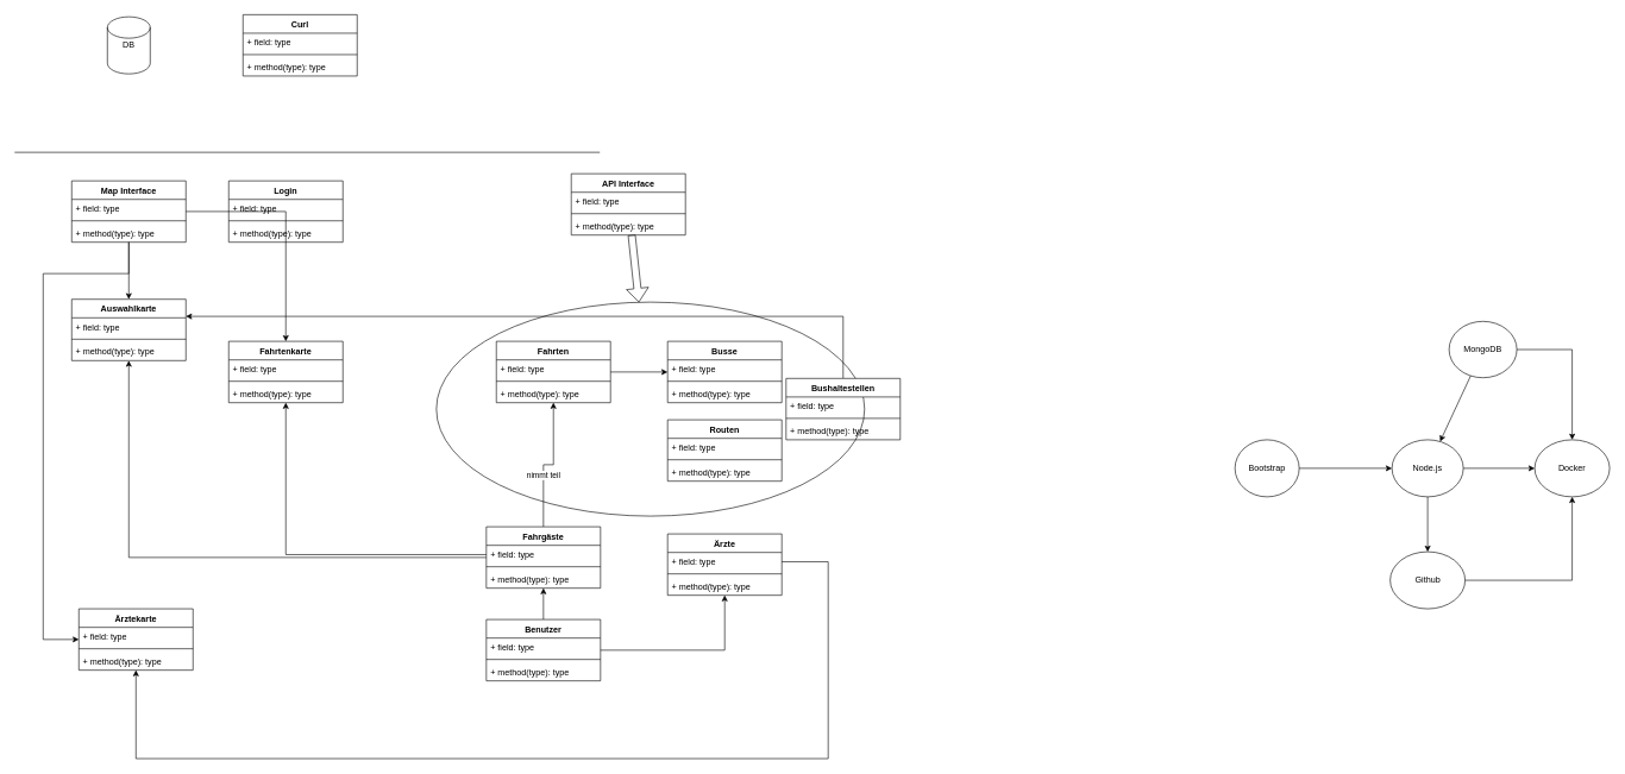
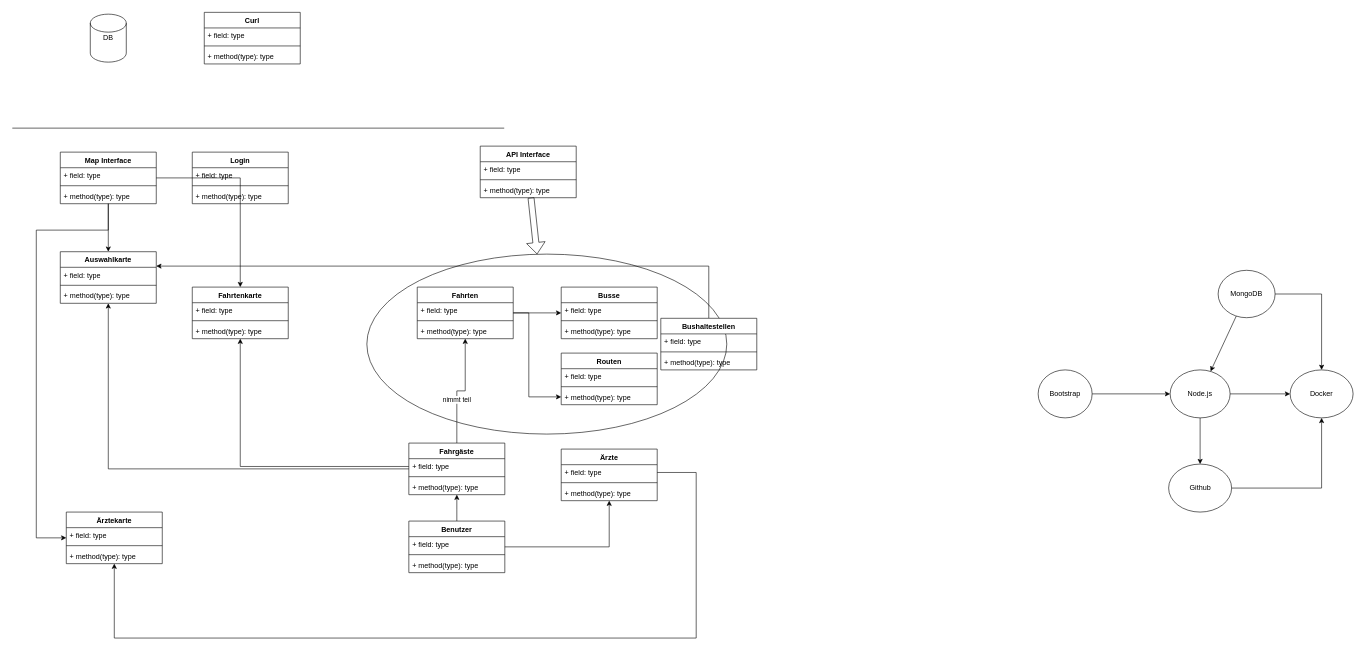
  <mxCell id="0" />
  <mxCell id="1" parent="0" />
  <mxCell id="2" value="" style="ellipse;whiteSpace=wrap;html=1;" vertex="1" parent="1"><mxGeometry x="611" y="423" width="600" height="300" as="geometry" /></mxCell>
  <mxCell id="3" value="DB" style="shape=cylinder2;whiteSpace=wrap;html=1;boundedLbl=1;backgroundOutline=1;size=15;" vertex="1" parent="1"><mxGeometry x="150" y="23" width="60" height="80" as="geometry" /></mxCell>
  <mxCell id="4" value="Curl" style="swimlane;fontStyle=1;align=center;verticalAlign=top;childLayout=stackLayout;horizontal=1;startSize=26;horizontalStack=0;resizeParent=1;resizeParentMax=0;resizeLast=0;collapsible=1;marginBottom=0;" vertex="1" parent="1"><mxGeometry x="340" y="20" width="160" height="86" as="geometry" /></mxCell>
  <mxCell id="5" value="+ field: type" style="text;strokeColor=none;fillColor=none;align=left;verticalAlign=top;spacingLeft=4;spacingRight=4;overflow=hidden;rotatable=0;points=[[0,0.5],[1,0.5]];portConstraint=eastwest;" vertex="1" parent="4"><mxGeometry y="26" width="160" height="26" as="geometry" /></mxCell>
  <mxCell id="6" value="" style="line;strokeWidth=1;fillColor=none;align=left;verticalAlign=middle;spacingTop=-1;spacingLeft=3;spacingRight=3;rotatable=0;labelPosition=right;points=[];portConstraint=eastwest;" vertex="1" parent="4"><mxGeometry y="52" width="160" height="8" as="geometry" /></mxCell>
  <mxCell id="7" value="+ method(type): type" style="text;strokeColor=none;fillColor=none;align=left;verticalAlign=top;spacingLeft=4;spacingRight=4;overflow=hidden;rotatable=0;points=[[0,0.5],[1,0.5]];portConstraint=eastwest;" vertex="1" parent="4"><mxGeometry y="60" width="160" height="26" as="geometry" /></mxCell>
  <mxCell id="8" value="" style="endArrow=none;html=1;" edge="1" parent="1"><mxGeometry width="50" height="50" relative="1" as="geometry"><mxPoint y="213" as="sourcePoint" x="20" /><mxPoint x="840" y="213" as="targetPoint" /></mxGeometry></mxCell>
  <mxCell id="9" value="" style="edgeStyle=orthogonalEdgeStyle;rounded=0;orthogonalLoop=1;jettySize=auto;html=1;" edge="1" parent="1" source="31" target="35"><mxGeometry relative="1" as="geometry" /></mxCell>
+ <mxCell id="10" value="" style="edgeStyle=orthogonalEdgeStyle;rounded=0;orthogonalLoop=1;jettySize=auto;html=1;" edge="1" parent="1" source="31" target="51"><mxGeometry relative="1" as="geometry"><Array as="points"><mxPoint x="881" y="521" /><mxPoint x="881" y="661" /></Array></mxGeometry></mxCell>
  <mxCell id="11" value="" style="edgeStyle=orthogonalEdgeStyle;rounded=0;orthogonalLoop=1;jettySize=auto;html=1;" edge="1" parent="1" source="47" target="39"><mxGeometry relative="1" as="geometry" /></mxCell>
  <mxCell id="12" value="" style="edgeStyle=orthogonalEdgeStyle;rounded=0;orthogonalLoop=1;jettySize=auto;html=1;" edge="1" parent="1" source="47" target="43"><mxGeometry relative="1" as="geometry"><Array as="points"><mxPoint x="761" y="848" /><mxPoint x="761" y="848" /></Array></mxGeometry></mxCell>
  <mxCell id="13" style="edgeStyle=orthogonalEdgeStyle;rounded=0;orthogonalLoop=1;jettySize=auto;html=1;" edge="1" parent="1" source="43" target="31"><mxGeometry relative="1" as="geometry" /></mxCell>
  <mxCell id="14" value="nimmt teil" style="edgeLabel;html=1;align=center;verticalAlign=middle;resizable=0;points=[];" vertex="1" connectable="0" parent="13"><mxGeometry x="-0.223" y="1" relative="1" as="geometry"><mxPoint as="offset" /></mxGeometry></mxCell>
  <mxCell id="15" style="edgeStyle=orthogonalEdgeStyle;rounded=0;orthogonalLoop=1;jettySize=auto;html=1;" edge="1" parent="1" source="43" target="27"><mxGeometry relative="1" as="geometry"><mxPoint x="170" y="756" as="targetPoint" /></mxGeometry></mxCell>
  <mxCell id="16" value="" style="edgeStyle=orthogonalEdgeStyle;rounded=0;orthogonalLoop=1;jettySize=auto;html=1;" edge="1" parent="1" source="19" target="27"><mxGeometry relative="1" as="geometry" /></mxCell>
  <mxCell id="17" style="edgeStyle=orthogonalEdgeStyle;rounded=0;orthogonalLoop=1;jettySize=auto;html=1;" edge="1" parent="1" source="19" target="65"><mxGeometry relative="1" as="geometry" /></mxCell>
  <mxCell id="18" style="edgeStyle=orthogonalEdgeStyle;rounded=0;orthogonalLoop=1;jettySize=auto;html=1;" edge="1" parent="1" source="19" target="70"><mxGeometry relative="1" as="geometry"><mxPoint x="70" y="873" as="targetPoint" /><Array as="points"><mxPoint x="180" y="383" /><mxPoint x="60" y="383" /><mxPoint x="60" y="896" /></Array></mxGeometry></mxCell>
  <mxCell id="19" value="Map Interface&#10;" style="swimlane;fontStyle=1;align=center;verticalAlign=top;childLayout=stackLayout;horizontal=1;startSize=26;horizontalStack=0;resizeParent=1;resizeParentMax=0;resizeLast=0;collapsible=1;marginBottom=0;" vertex="1" parent="1"><mxGeometry x="100" y="253" width="160" height="86" as="geometry" /></mxCell>
  <mxCell id="20" value="+ field: type" style="text;strokeColor=none;fillColor=none;align=left;verticalAlign=top;spacingLeft=4;spacingRight=4;overflow=hidden;rotatable=0;points=[[0,0.5],[1,0.5]];portConstraint=eastwest;" vertex="1" parent="19"><mxGeometry y="26" width="160" height="26" as="geometry" /></mxCell>
  <mxCell id="21" value="" style="line;strokeWidth=1;fillColor=none;align=left;verticalAlign=middle;spacingTop=-1;spacingLeft=3;spacingRight=3;rotatable=0;labelPosition=right;points=[];portConstraint=eastwest;" vertex="1" parent="19"><mxGeometry y="52" width="160" height="8" as="geometry" /></mxCell>
  <mxCell id="22" value="+ method(type): type" style="text;strokeColor=none;fillColor=none;align=left;verticalAlign=top;spacingLeft=4;spacingRight=4;overflow=hidden;rotatable=0;points=[[0,0.5],[1,0.5]];portConstraint=eastwest;" vertex="1" parent="19"><mxGeometry y="60" width="160" height="26" as="geometry" /></mxCell>
  <mxCell id="23" value="Login" style="swimlane;fontStyle=1;align=center;verticalAlign=top;childLayout=stackLayout;horizontal=1;startSize=26;horizontalStack=0;resizeParent=1;resizeParentMax=0;resizeLast=0;collapsible=1;marginBottom=0;" vertex="1" parent="1"><mxGeometry x="320" y="253" width="160" height="86" as="geometry" /></mxCell>
  <mxCell id="24" value="+ field: type" style="text;strokeColor=none;fillColor=none;align=left;verticalAlign=top;spacingLeft=4;spacingRight=4;overflow=hidden;rotatable=0;points=[[0,0.5],[1,0.5]];portConstraint=eastwest;" vertex="1" parent="23"><mxGeometry y="26" width="160" height="26" as="geometry" /></mxCell>
  <mxCell id="25" value="" style="line;strokeWidth=1;fillColor=none;align=left;verticalAlign=middle;spacingTop=-1;spacingLeft=3;spacingRight=3;rotatable=0;labelPosition=right;points=[];portConstraint=eastwest;" vertex="1" parent="23"><mxGeometry y="52" width="160" height="8" as="geometry" /></mxCell>
  <mxCell id="26" value="+ method(type): type" style="text;strokeColor=none;fillColor=none;align=left;verticalAlign=top;spacingLeft=4;spacingRight=4;overflow=hidden;rotatable=0;points=[[0,0.5],[1,0.5]];portConstraint=eastwest;" vertex="1" parent="23"><mxGeometry y="60" width="160" height="26" as="geometry" /></mxCell>
  <mxCell id="27" value="Auswahlkarte&#10;" style="swimlane;fontStyle=1;align=center;verticalAlign=top;childLayout=stackLayout;horizontal=1;startSize=26;horizontalStack=0;resizeParent=1;resizeParentMax=0;resizeLast=0;collapsible=1;marginBottom=0;" vertex="1" parent="1"><mxGeometry x="100" y="419" width="160" height="86" as="geometry" /></mxCell>
  <mxCell id="28" value="+ field: type" style="text;strokeColor=none;fillColor=none;align=left;verticalAlign=top;spacingLeft=4;spacingRight=4;overflow=hidden;rotatable=0;points=[[0,0.5],[1,0.5]];portConstraint=eastwest;" vertex="1" parent="27"><mxGeometry y="26" width="160" height="26" as="geometry" /></mxCell>
  <mxCell id="29" value="" style="line;strokeWidth=1;fillColor=none;align=left;verticalAlign=middle;spacingTop=-1;spacingLeft=3;spacingRight=3;rotatable=0;labelPosition=right;points=[];portConstraint=eastwest;" vertex="1" parent="27"><mxGeometry y="52" width="160" height="8" as="geometry" /></mxCell>
  <mxCell id="30" value="+ method(type): type" style="text;strokeColor=none;fillColor=none;align=left;verticalAlign=top;spacingLeft=4;spacingRight=4;overflow=hidden;rotatable=0;points=[[0,0.5],[1,0.5]];portConstraint=eastwest;" vertex="1" parent="27"><mxGeometry y="60" width="160" height="26" as="geometry" /></mxCell>
  <mxCell id="31" value="Fahrten" style="swimlane;fontStyle=1;align=center;verticalAlign=top;childLayout=stackLayout;horizontal=1;startSize=26;horizontalStack=0;resizeParent=1;resizeParentMax=0;resizeLast=0;collapsible=1;marginBottom=0;" vertex="1" parent="1"><mxGeometry x="695" y="478" width="160" height="86" as="geometry" /></mxCell>
  <mxCell id="32" value="+ field: type" style="text;strokeColor=none;fillColor=none;align=left;verticalAlign=top;spacingLeft=4;spacingRight=4;overflow=hidden;rotatable=0;points=[[0,0.5],[1,0.5]];portConstraint=eastwest;" vertex="1" parent="31"><mxGeometry y="26" width="160" height="26" as="geometry" /></mxCell>
  <mxCell id="33" value="" style="line;strokeWidth=1;fillColor=none;align=left;verticalAlign=middle;spacingTop=-1;spacingLeft=3;spacingRight=3;rotatable=0;labelPosition=right;points=[];portConstraint=eastwest;" vertex="1" parent="31"><mxGeometry y="52" width="160" height="8" as="geometry" /></mxCell>
  <mxCell id="34" value="+ method(type): type" style="text;strokeColor=none;fillColor=none;align=left;verticalAlign=top;spacingLeft=4;spacingRight=4;overflow=hidden;rotatable=0;points=[[0,0.5],[1,0.5]];portConstraint=eastwest;" vertex="1" parent="31"><mxGeometry y="60" width="160" height="26" as="geometry" /></mxCell>
  <mxCell id="35" value="Busse" style="swimlane;fontStyle=1;align=center;verticalAlign=top;childLayout=stackLayout;horizontal=1;startSize=26;horizontalStack=0;resizeParent=1;resizeParentMax=0;resizeLast=0;collapsible=1;marginBottom=0;" vertex="1" parent="1"><mxGeometry x="935" y="478" width="160" height="86" as="geometry" /></mxCell>
  <mxCell id="36" value="+ field: type" style="text;strokeColor=none;fillColor=none;align=left;verticalAlign=top;spacingLeft=4;spacingRight=4;overflow=hidden;rotatable=0;points=[[0,0.5],[1,0.5]];portConstraint=eastwest;" vertex="1" parent="35"><mxGeometry y="26" width="160" height="26" as="geometry" /></mxCell>
  <mxCell id="37" value="" style="line;strokeWidth=1;fillColor=none;align=left;verticalAlign=middle;spacingTop=-1;spacingLeft=3;spacingRight=3;rotatable=0;labelPosition=right;points=[];portConstraint=eastwest;" vertex="1" parent="35"><mxGeometry y="52" width="160" height="8" as="geometry" /></mxCell>
  <mxCell id="38" value="+ method(type): type" style="text;strokeColor=none;fillColor=none;align=left;verticalAlign=top;spacingLeft=4;spacingRight=4;overflow=hidden;rotatable=0;points=[[0,0.5],[1,0.5]];portConstraint=eastwest;" vertex="1" parent="35"><mxGeometry y="60" width="160" height="26" as="geometry" /></mxCell>
  <mxCell id="39" value="Ärzte" style="swimlane;fontStyle=1;align=center;verticalAlign=top;childLayout=stackLayout;horizontal=1;startSize=26;horizontalStack=0;resizeParent=1;resizeParentMax=0;resizeLast=0;collapsible=1;marginBottom=0;" vertex="1" parent="1"><mxGeometry x="935" y="748" width="160" height="86" as="geometry" /></mxCell>
  <mxCell id="40" value="+ field: type" style="text;strokeColor=none;fillColor=none;align=left;verticalAlign=top;spacingLeft=4;spacingRight=4;overflow=hidden;rotatable=0;points=[[0,0.5],[1,0.5]];portConstraint=eastwest;" vertex="1" parent="39"><mxGeometry y="26" width="160" height="26" as="geometry" /></mxCell>
  <mxCell id="41" value="" style="line;strokeWidth=1;fillColor=none;align=left;verticalAlign=middle;spacingTop=-1;spacingLeft=3;spacingRight=3;rotatable=0;labelPosition=right;points=[];portConstraint=eastwest;" vertex="1" parent="39"><mxGeometry y="52" width="160" height="8" as="geometry" /></mxCell>
  <mxCell id="42" value="+ method(type): type" style="text;strokeColor=none;fillColor=none;align=left;verticalAlign=top;spacingLeft=4;spacingRight=4;overflow=hidden;rotatable=0;points=[[0,0.5],[1,0.5]];portConstraint=eastwest;" vertex="1" parent="39"><mxGeometry y="60" width="160" height="26" as="geometry" /></mxCell>
  <mxCell id="43" value="Fahrgäste" style="swimlane;fontStyle=1;align=center;verticalAlign=top;childLayout=stackLayout;horizontal=1;startSize=26;horizontalStack=0;resizeParent=1;resizeParentMax=0;resizeLast=0;collapsible=1;marginBottom=0;" vertex="1" parent="1"><mxGeometry x="681" y="738" width="160" height="86" as="geometry" /></mxCell>
  <mxCell id="44" value="+ field: type" style="text;strokeColor=none;fillColor=none;align=left;verticalAlign=top;spacingLeft=4;spacingRight=4;overflow=hidden;rotatable=0;points=[[0,0.5],[1,0.5]];portConstraint=eastwest;" vertex="1" parent="43"><mxGeometry y="26" width="160" height="26" as="geometry" /></mxCell>
  <mxCell id="45" value="" style="line;strokeWidth=1;fillColor=none;align=left;verticalAlign=middle;spacingTop=-1;spacingLeft=3;spacingRight=3;rotatable=0;labelPosition=right;points=[];portConstraint=eastwest;" vertex="1" parent="43"><mxGeometry y="52" width="160" height="8" as="geometry" /></mxCell>
  <mxCell id="46" value="+ method(type): type" style="text;strokeColor=none;fillColor=none;align=left;verticalAlign=top;spacingLeft=4;spacingRight=4;overflow=hidden;rotatable=0;points=[[0,0.5],[1,0.5]];portConstraint=eastwest;" vertex="1" parent="43"><mxGeometry y="60" width="160" height="26" as="geometry" /></mxCell>
  <mxCell id="47" value="Benutzer&#10;" style="swimlane;fontStyle=1;align=center;verticalAlign=top;childLayout=stackLayout;horizontal=1;startSize=26;horizontalStack=0;resizeParent=1;resizeParentMax=0;resizeLast=0;collapsible=1;marginBottom=0;" vertex="1" parent="1"><mxGeometry x="681" y="868" width="160" height="86" as="geometry" /></mxCell>
  <mxCell id="48" value="+ field: type" style="text;strokeColor=none;fillColor=none;align=left;verticalAlign=top;spacingLeft=4;spacingRight=4;overflow=hidden;rotatable=0;points=[[0,0.5],[1,0.5]];portConstraint=eastwest;" vertex="1" parent="47"><mxGeometry y="26" width="160" height="26" as="geometry" /></mxCell>
  <mxCell id="49" value="" style="line;strokeWidth=1;fillColor=none;align=left;verticalAlign=middle;spacingTop=-1;spacingLeft=3;spacingRight=3;rotatable=0;labelPosition=right;points=[];portConstraint=eastwest;" vertex="1" parent="47"><mxGeometry y="52" width="160" height="8" as="geometry" /></mxCell>
  <mxCell id="50" value="+ method(type): type" style="text;strokeColor=none;fillColor=none;align=left;verticalAlign=top;spacingLeft=4;spacingRight=4;overflow=hidden;rotatable=0;points=[[0,0.5],[1,0.5]];portConstraint=eastwest;" vertex="1" parent="47"><mxGeometry y="60" width="160" height="26" as="geometry" /></mxCell>
  <mxCell id="51" value="Routen" style="swimlane;fontStyle=1;align=center;verticalAlign=top;childLayout=stackLayout;horizontal=1;startSize=26;horizontalStack=0;resizeParent=1;resizeParentMax=0;resizeLast=0;collapsible=1;marginBottom=0;" vertex="1" parent="1"><mxGeometry x="935" y="588" width="160" height="86" as="geometry" /></mxCell>
  <mxCell id="52" value="+ field: type" style="text;strokeColor=none;fillColor=none;align=left;verticalAlign=top;spacingLeft=4;spacingRight=4;overflow=hidden;rotatable=0;points=[[0,0.5],[1,0.5]];portConstraint=eastwest;" vertex="1" parent="51"><mxGeometry y="26" width="160" height="26" as="geometry" /></mxCell>
  <mxCell id="53" value="" style="line;strokeWidth=1;fillColor=none;align=left;verticalAlign=middle;spacingTop=-1;spacingLeft=3;spacingRight=3;rotatable=0;labelPosition=right;points=[];portConstraint=eastwest;" vertex="1" parent="51"><mxGeometry y="52" width="160" height="8" as="geometry" /></mxCell>
  <mxCell id="54" value="+ method(type): type" style="text;strokeColor=none;fillColor=none;align=left;verticalAlign=top;spacingLeft=4;spacingRight=4;overflow=hidden;rotatable=0;points=[[0,0.5],[1,0.5]];portConstraint=eastwest;" vertex="1" parent="51"><mxGeometry y="60" width="160" height="26" as="geometry" /></mxCell>
  <mxCell id="55" style="edgeStyle=orthogonalEdgeStyle;rounded=0;orthogonalLoop=1;jettySize=auto;html=1;" edge="1" parent="1" source="56" target="27"><mxGeometry relative="1" as="geometry"><Array as="points"><mxPoint x="1181" y="443" /></Array></mxGeometry></mxCell>
  <mxCell id="56" value="Bushaltestellen&#10;" style="swimlane;fontStyle=1;align=center;verticalAlign=top;childLayout=stackLayout;horizontal=1;startSize=26;horizontalStack=0;resizeParent=1;resizeParentMax=0;resizeLast=0;collapsible=1;marginBottom=0;" vertex="1" parent="1"><mxGeometry x="1101" y="530" width="160" height="86" as="geometry" /></mxCell>
  <mxCell id="57" value="+ field: type" style="text;strokeColor=none;fillColor=none;align=left;verticalAlign=top;spacingLeft=4;spacingRight=4;overflow=hidden;rotatable=0;points=[[0,0.5],[1,0.5]];portConstraint=eastwest;" vertex="1" parent="56"><mxGeometry y="26" width="160" height="26" as="geometry" /></mxCell>
  <mxCell id="58" value="" style="line;strokeWidth=1;fillColor=none;align=left;verticalAlign=middle;spacingTop=-1;spacingLeft=3;spacingRight=3;rotatable=0;labelPosition=right;points=[];portConstraint=eastwest;" vertex="1" parent="56"><mxGeometry y="52" width="160" height="8" as="geometry" /></mxCell>
  <mxCell id="59" value="+ method(type): type" style="text;strokeColor=none;fillColor=none;align=left;verticalAlign=top;spacingLeft=4;spacingRight=4;overflow=hidden;rotatable=0;points=[[0,0.5],[1,0.5]];portConstraint=eastwest;" vertex="1" parent="56"><mxGeometry y="60" width="160" height="26" as="geometry" /></mxCell>
  <mxCell id="60" value="API Interface&#10;" style="swimlane;fontStyle=1;align=center;verticalAlign=top;childLayout=stackLayout;horizontal=1;startSize=26;horizontalStack=0;resizeParent=1;resizeParentMax=0;resizeLast=0;collapsible=1;marginBottom=0;" vertex="1" parent="1"><mxGeometry x="800" y="243" width="160" height="86" as="geometry" /></mxCell>
  <mxCell id="61" value="+ field: type" style="text;strokeColor=none;fillColor=none;align=left;verticalAlign=top;spacingLeft=4;spacingRight=4;overflow=hidden;rotatable=0;points=[[0,0.5],[1,0.5]];portConstraint=eastwest;" vertex="1" parent="60"><mxGeometry y="26" width="160" height="26" as="geometry" /></mxCell>
  <mxCell id="62" value="" style="line;strokeWidth=1;fillColor=none;align=left;verticalAlign=middle;spacingTop=-1;spacingLeft=3;spacingRight=3;rotatable=0;labelPosition=right;points=[];portConstraint=eastwest;" vertex="1" parent="60"><mxGeometry y="52" width="160" height="8" as="geometry" /></mxCell>
  <mxCell id="63" value="+ method(type): type" style="text;strokeColor=none;fillColor=none;align=left;verticalAlign=top;spacingLeft=4;spacingRight=4;overflow=hidden;rotatable=0;points=[[0,0.5],[1,0.5]];portConstraint=eastwest;" vertex="1" parent="60"><mxGeometry y="60" width="160" height="26" as="geometry" /></mxCell>
  <mxCell id="64" value="" style="shape=flexArrow;endArrow=classic;html=1;" edge="1" parent="1" source="60" target="2"><mxGeometry width="50" height="50" relative="1" as="geometry"><mxPoint x="410" y="613" as="sourcePoint" /><mxPoint x="460" y="563" as="targetPoint" /></mxGeometry></mxCell>
  <mxCell id="65" value="Fahrtenkarte" style="swimlane;fontStyle=1;align=center;verticalAlign=top;childLayout=stackLayout;horizontal=1;startSize=26;horizontalStack=0;resizeParent=1;resizeParentMax=0;resizeLast=0;collapsible=1;marginBottom=0;" vertex="1" parent="1"><mxGeometry x="320" y="478" width="160" height="86" as="geometry" /></mxCell>
  <mxCell id="66" value="+ field: type" style="text;strokeColor=none;fillColor=none;align=left;verticalAlign=top;spacingLeft=4;spacingRight=4;overflow=hidden;rotatable=0;points=[[0,0.5],[1,0.5]];portConstraint=eastwest;" vertex="1" parent="65"><mxGeometry y="26" width="160" height="26" as="geometry" /></mxCell>
  <mxCell id="67" value="" style="line;strokeWidth=1;fillColor=none;align=left;verticalAlign=middle;spacingTop=-1;spacingLeft=3;spacingRight=3;rotatable=0;labelPosition=right;points=[];portConstraint=eastwest;" vertex="1" parent="65"><mxGeometry y="52" width="160" height="8" as="geometry" /></mxCell>
  <mxCell id="68" value="+ method(type): type" style="text;strokeColor=none;fillColor=none;align=left;verticalAlign=top;spacingLeft=4;spacingRight=4;overflow=hidden;rotatable=0;points=[[0,0.5],[1,0.5]];portConstraint=eastwest;" vertex="1" parent="65"><mxGeometry y="60" width="160" height="26" as="geometry" /></mxCell>
  <mxCell id="69" style="edgeStyle=orthogonalEdgeStyle;rounded=0;orthogonalLoop=1;jettySize=auto;html=1;" edge="1" parent="1" source="44" target="65"><mxGeometry relative="1" as="geometry" /></mxCell>
  <mxCell id="70" value="Ärztekarte" style="swimlane;fontStyle=1;align=center;verticalAlign=top;childLayout=stackLayout;horizontal=1;startSize=26;horizontalStack=0;resizeParent=1;resizeParentMax=0;resizeLast=0;collapsible=1;marginBottom=0;" vertex="1" parent="1"><mxGeometry x="110" y="853" width="160" height="86" as="geometry" /></mxCell>
  <mxCell id="71" value="+ field: type" style="text;strokeColor=none;fillColor=none;align=left;verticalAlign=top;spacingLeft=4;spacingRight=4;overflow=hidden;rotatable=0;points=[[0,0.5],[1,0.5]];portConstraint=eastwest;" vertex="1" parent="70"><mxGeometry y="26" width="160" height="26" as="geometry" /></mxCell>
  <mxCell id="72" value="" style="line;strokeWidth=1;fillColor=none;align=left;verticalAlign=middle;spacingTop=-1;spacingLeft=3;spacingRight=3;rotatable=0;labelPosition=right;points=[];portConstraint=eastwest;" vertex="1" parent="70"><mxGeometry y="52" width="160" height="8" as="geometry" /></mxCell>
  <mxCell id="73" value="+ method(type): type" style="text;strokeColor=none;fillColor=none;align=left;verticalAlign=top;spacingLeft=4;spacingRight=4;overflow=hidden;rotatable=0;points=[[0,0.5],[1,0.5]];portConstraint=eastwest;" vertex="1" parent="70"><mxGeometry y="60" width="160" height="26" as="geometry" /></mxCell>
  <mxCell id="74" style="edgeStyle=orthogonalEdgeStyle;rounded=0;orthogonalLoop=1;jettySize=auto;html=1;" edge="1" parent="1" source="40" target="70"><mxGeometry relative="1" as="geometry"><Array as="points"><mxPoint x="1160" y="787" /><mxPoint x="1160" y="1063" /><mxPoint x="190" y="1063" /></Array></mxGeometry></mxCell>
  <mxCell id="75" style="edgeStyle=orthogonalEdgeStyle;rounded=0;orthogonalLoop=1;jettySize=auto;html=1;entryX=0;entryY=0.5;entryDx=0;entryDy=0;" edge="1" parent="1" source="76" target="79"><mxGeometry relative="1" as="geometry" /></mxCell>
  <mxCell id="76" value="Bootstrap&lt;br&gt;" style="ellipse;whiteSpace=wrap;html=1;" vertex="1" parent="1"><mxGeometry x="1730" y="616" width="90" height="80" as="geometry" /></mxCell>
  <mxCell id="77" style="edgeStyle=orthogonalEdgeStyle;rounded=0;orthogonalLoop=1;jettySize=auto;html=1;" edge="1" parent="1" source="79" target="82"><mxGeometry relative="1" as="geometry" /></mxCell>
  <mxCell id="78" style="edgeStyle=orthogonalEdgeStyle;rounded=0;orthogonalLoop=1;jettySize=auto;html=1;entryX=0.5;entryY=0;entryDx=0;entryDy=0;" edge="1" parent="1" source="79" target="81"><mxGeometry relative="1" as="geometry" /></mxCell>
  <mxCell id="79" value="Node.js" style="ellipse;whiteSpace=wrap;html=1;" vertex="1" parent="1"><mxGeometry x="1950" y="616" width="100" height="80" as="geometry" /></mxCell>
  <mxCell id="80" style="edgeStyle=orthogonalEdgeStyle;rounded=0;orthogonalLoop=1;jettySize=auto;html=1;entryX=0.5;entryY=1;entryDx=0;entryDy=0;" edge="1" parent="1" source="81" target="82"><mxGeometry relative="1" as="geometry" /></mxCell>
  <mxCell id="81" value="Github" style="ellipse;whiteSpace=wrap;html=1;" vertex="1" parent="1"><mxGeometry x="1947.5" y="773" width="105" height="80" as="geometry" /></mxCell>
  <mxCell id="82" value="Docker" style="ellipse;whiteSpace=wrap;html=1;" vertex="1" parent="1"><mxGeometry x="2150" y="616" width="105" height="80" as="geometry" /></mxCell>
  <mxCell id="83" style="edgeStyle=orthogonalEdgeStyle;rounded=0;orthogonalLoop=1;jettySize=auto;html=1;" edge="1" parent="1" source="84" target="82"><mxGeometry relative="1" as="geometry" /></mxCell>
  <mxCell id="84" value="MongoDB" style="ellipse;whiteSpace=wrap;html=1;" vertex="1" parent="1"><mxGeometry x="2030" y="450" width="95" height="79" as="geometry" /></mxCell>
  <mxCell id="85" value="" style="endArrow=classic;html=1;" edge="1" parent="1" source="84" target="79"><mxGeometry width="50" height="50" relative="1" as="geometry"><mxPoint x="1910" y="583" as="sourcePoint" /><mxPoint x="1960" y="533" as="targetPoint" /></mxGeometry></mxCell>
